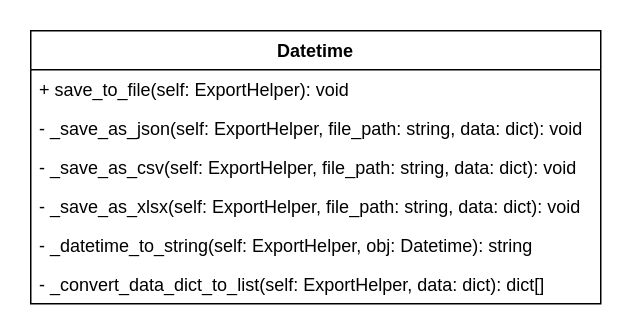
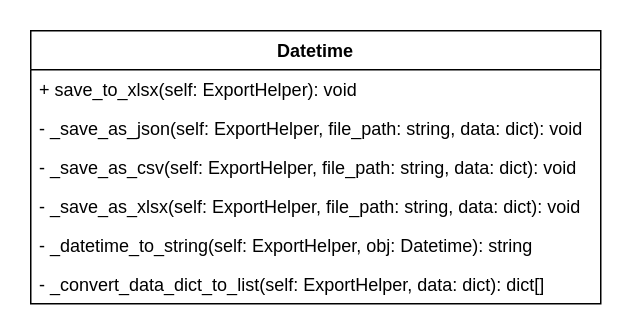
  <mxCell id="0" />
  <mxCell id="1" parent="0" />
  <mxCell id="2" value="Datetime" style="swimlane;fontStyle=1;align=center;verticalAlign=top;childLayout=stackLayout;horizontal=1;startSize=26;horizontalStack=0;resizeParent=1;resizeParentMax=0;resizeLast=0;collapsible=1;marginBottom=0;" parent="1" vertex="1"><mxGeometry x="20" y="20" width="380" height="182" as="geometry" /></mxCell>
- <mxCell id="3" value="+ save_to_file(self: ExportHelper): void" style="text;strokeColor=none;fillColor=none;align=left;verticalAlign=top;spacingLeft=4;spacingRight=4;overflow=hidden;rotatable=0;points=[[0,0.5],[1,0.5]];portConstraint=eastwest;" parent="2" vertex="1"><mxGeometry y="26" width="380" height="26" as="geometry" /></mxCell>
+ <mxCell id="3" value="+ save_to_xlsx(self: ExportHelper): void" style="text;strokeColor=none;fillColor=none;align=left;verticalAlign=top;spacingLeft=4;spacingRight=4;overflow=hidden;rotatable=0;points=[[0,0.5],[1,0.5]];portConstraint=eastwest;" parent="2" vertex="1"><mxGeometry y="26" width="380" height="26" as="geometry" /></mxCell>
  <mxCell id="4" value="- _save_as_json(self: ExportHelper, file_path: string, data: dict): void" style="text;strokeColor=none;fillColor=none;align=left;verticalAlign=top;spacingLeft=4;spacingRight=4;overflow=hidden;rotatable=0;points=[[0,0.5],[1,0.5]];portConstraint=eastwest;" parent="2" vertex="1"><mxGeometry y="52" width="380" height="26" as="geometry" /></mxCell>
  <mxCell id="5" value="- _save_as_csv(self: ExportHelper, file_path: string, data: dict): void" style="text;strokeColor=none;fillColor=none;align=left;verticalAlign=top;spacingLeft=4;spacingRight=4;overflow=hidden;rotatable=0;points=[[0,0.5],[1,0.5]];portConstraint=eastwest;" parent="2" vertex="1"><mxGeometry y="78" width="380" height="26" as="geometry" /></mxCell>
  <mxCell id="6" value="- _save_as_xlsx(self: ExportHelper, file_path: string, data: dict): void" style="text;strokeColor=none;fillColor=none;align=left;verticalAlign=top;spacingLeft=4;spacingRight=4;overflow=hidden;rotatable=0;points=[[0,0.5],[1,0.5]];portConstraint=eastwest;" parent="2" vertex="1"><mxGeometry y="104" width="380" height="26" as="geometry" /></mxCell>
  <mxCell id="7" value="- _datetime_to_string(self: ExportHelper, obj: Datetime): string" style="text;strokeColor=none;fillColor=none;align=left;verticalAlign=top;spacingLeft=4;spacingRight=4;overflow=hidden;rotatable=0;points=[[0,0.5],[1,0.5]];portConstraint=eastwest;" parent="2" vertex="1"><mxGeometry y="130" width="380" height="26" as="geometry" /></mxCell>
  <mxCell id="8" value="- _convert_data_dict_to_list(self: ExportHelper, data: dict): dict[]" style="text;strokeColor=none;fillColor=none;align=left;verticalAlign=top;spacingLeft=4;spacingRight=4;overflow=hidden;rotatable=0;points=[[0,0.5],[1,0.5]];portConstraint=eastwest;" parent="2" vertex="1"><mxGeometry y="156" width="380" height="26" as="geometry" /></mxCell>
